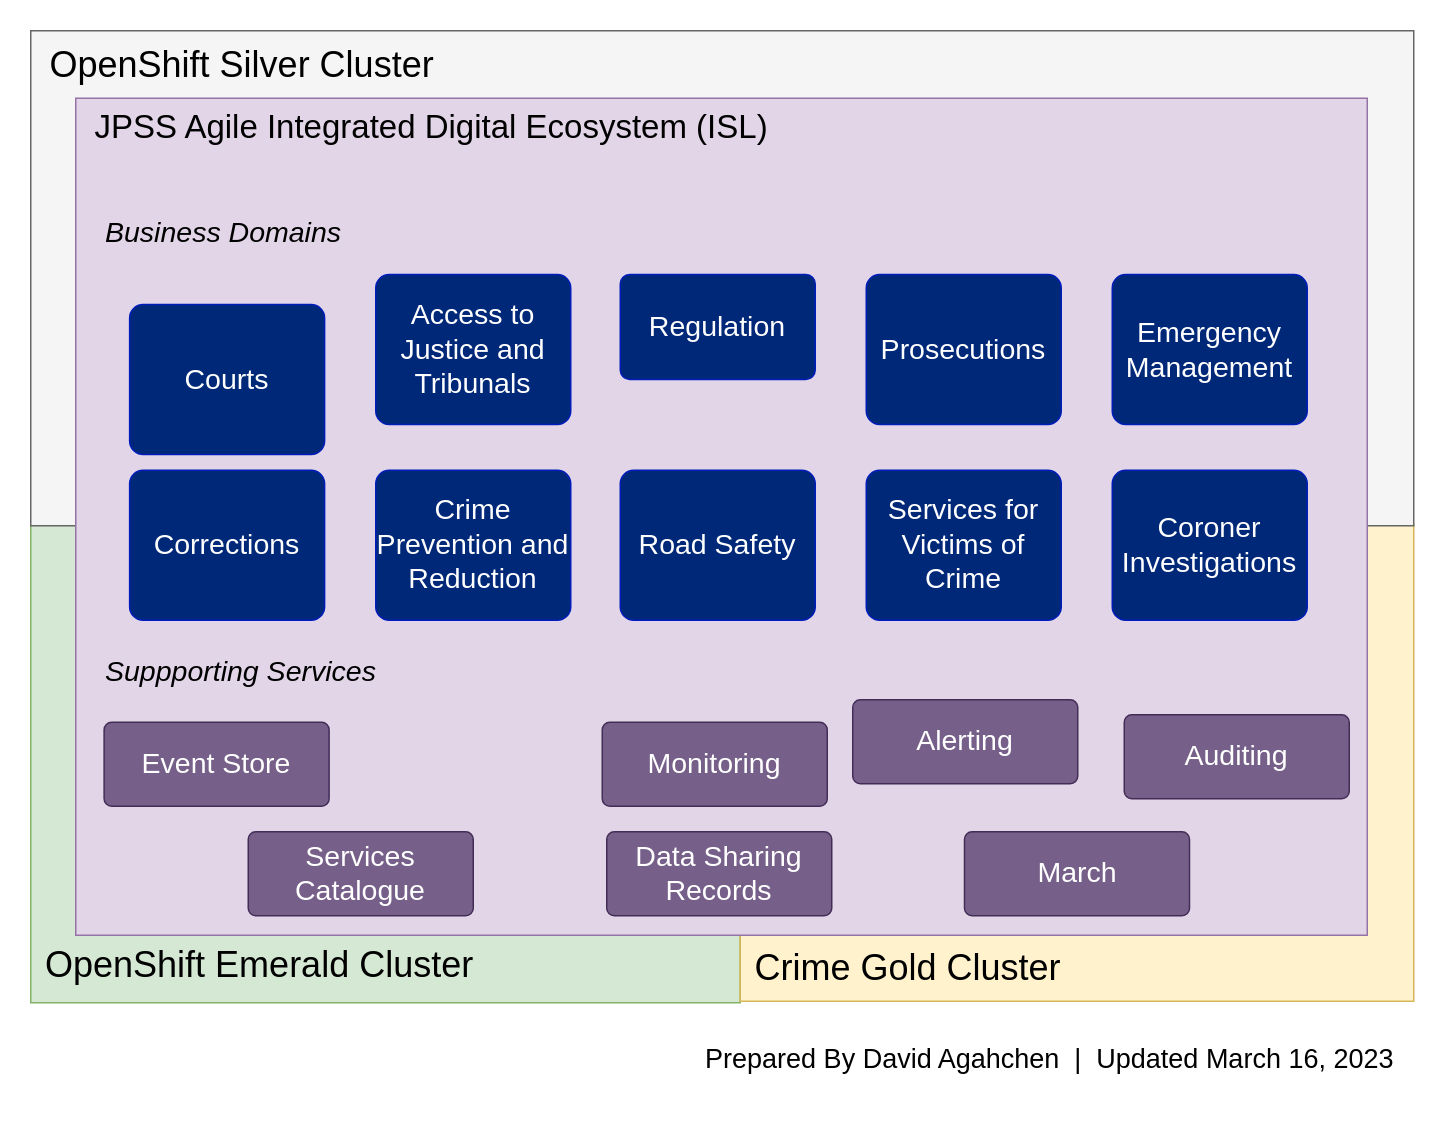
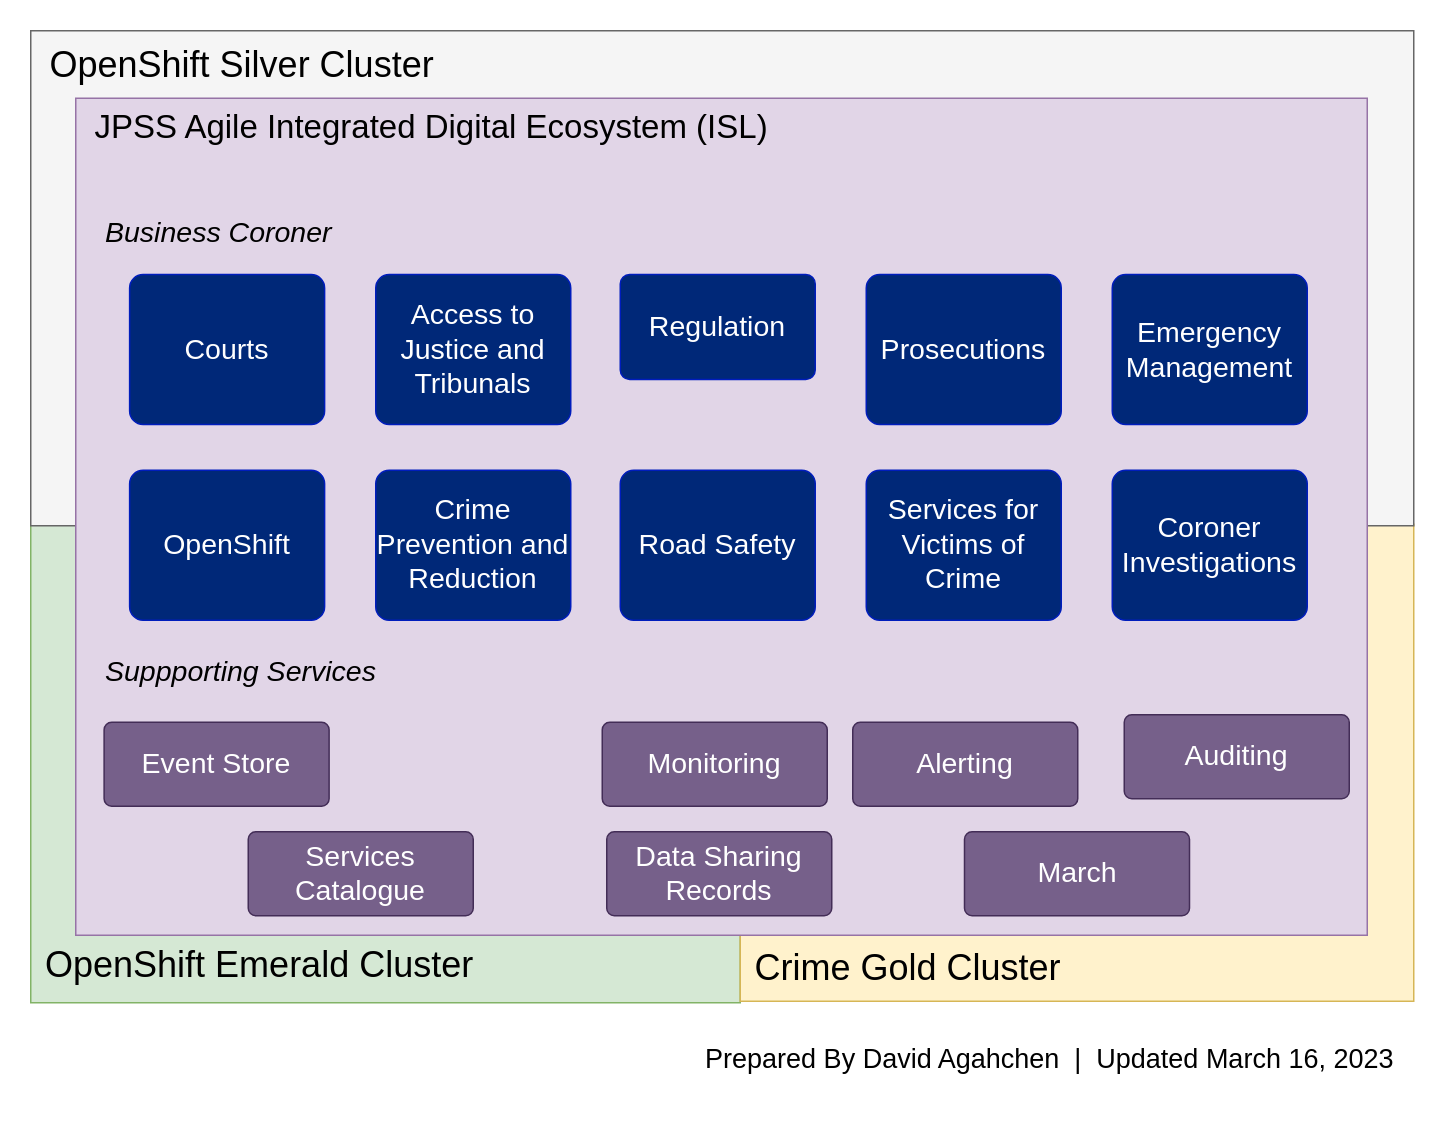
  <mxCell id="0" />
  <mxCell id="1" parent="0" />
  <mxCell id="2" value="" style="rounded=1;whiteSpace=wrap;html=1;fillColor=#d5e8d4;strokeColor=#82b366;fontSize=25;arcSize=0;" parent="1" vertex="1"><mxGeometry x="20" y="349" width="473" height="319" as="geometry" /></mxCell>
  <mxCell id="3" value="" style="rounded=1;whiteSpace=wrap;html=1;fillColor=#fff2cc;strokeColor=#d6b656;fontSize=25;arcSize=0;" parent="1" vertex="1"><mxGeometry x="493" y="349" width="449" height="318" as="geometry" /></mxCell>
  <mxCell id="4" value="" style="rounded=1;whiteSpace=wrap;html=1;fillColor=#f5f5f5;strokeColor=#666666;fontSize=25;arcSize=0;fontColor=#333333;" parent="1" vertex="1"><mxGeometry x="20" y="20" width="922" height="330" as="geometry" /></mxCell>
  <mxCell id="5" value="" style="rounded=1;whiteSpace=wrap;html=1;fillColor=#e1d5e7;strokeColor=#9673a6;fontSize=25;arcSize=0;" parent="1" vertex="1"><mxGeometry x="50" y="65" width="861" height="558" as="geometry" /></mxCell>
  <mxCell id="6" value="&lt;div&gt;&lt;span style=&quot;font-size: 18px ; font-weight: 400&quot;&gt;Prepared By David Agahchen&amp;nbsp; |&amp;nbsp; Updated March 16, 2023&lt;/span&gt;&lt;/div&gt;" style="text;strokeColor=none;fillColor=none;html=1;fontSize=24;fontStyle=1;verticalAlign=middle;align=right;rounded=1;labelBackgroundColor=none;fontColor=#000000;" parent="1" vertex="1"><mxGeometry x="404" y="681" width="526" height="45" as="geometry" /></mxCell>
  <mxCell id="7" value="&lt;span style=&quot;font-weight: 400; font-size: 22px;&quot;&gt;JPSS Agile Integrated Digital Ecosystem (ISL)&lt;/span&gt;" style="text;strokeColor=none;fillColor=none;html=1;fontSize=22;fontStyle=1;verticalAlign=middle;align=left;rounded=1;labelBackgroundColor=none;fontColor=#000000;" parent="1" vertex="1"><mxGeometry x="61" y="62" width="525" height="45" as="geometry" /></mxCell>
- <mxCell id="8" value="Courts" style="rounded=1;whiteSpace=wrap;html=1;fontSize=19;arcSize=9;horizontal=1;verticalAlign=middle;fillColor=#002878;fontColor=#ffffff;strokeColor=#001DBC;" parent="1" vertex="1"><mxGeometry x="85.91" y="202.5" width="130" height="100" as="geometry" /></mxCell>
+ <mxCell id="8" value="Courts" style="rounded=1;whiteSpace=wrap;html=1;fontSize=19;arcSize=9;horizontal=1;verticalAlign=middle;fillColor=#002878;fontColor=#ffffff;strokeColor=#001DBC;" parent="1" vertex="1"><mxGeometry x="85.91" y="182.5" width="130" height="100" as="geometry" /></mxCell>
  <mxCell id="9" value="Event Store" style="rounded=1;whiteSpace=wrap;html=1;fillColor=#76608a;strokeColor=#432D57;fontSize=19;arcSize=9;fontColor=#ffffff;flipH=0;" parent="1" vertex="1"><mxGeometry x="68.91" y="481" width="150" height="56" as="geometry" /></mxCell>
  <mxCell id="10" value="&lt;span style=&quot;font-weight: 400&quot;&gt;OpenShift Silver Cluster&lt;/span&gt;" style="text;strokeColor=none;fillColor=none;html=1;fontSize=24;fontStyle=1;verticalAlign=middle;align=left;rounded=1;labelBackgroundColor=none;fontColor=#000000;" parent="1" vertex="1"><mxGeometry x="31" y="20" width="405" height="45" as="geometry" /></mxCell>
  <mxCell id="11" value="&lt;span style=&quot;font-weight: 400&quot;&gt;OpenShift Emerald Cluster&lt;/span&gt;" style="text;strokeColor=none;fillColor=none;html=1;fontSize=24;fontStyle=1;verticalAlign=middle;align=left;rounded=1;labelBackgroundColor=none;fontColor=#000000;" parent="1" vertex="1"><mxGeometry x="28" y="620" width="405" height="45" as="geometry" /></mxCell>
  <mxCell id="12" value="&lt;span style=&quot;font-weight: 400&quot;&gt;Crime Gold Cluster&lt;/span&gt;" style="text;strokeColor=none;fillColor=none;html=1;fontSize=24;fontStyle=1;verticalAlign=middle;align=left;rounded=1;labelBackgroundColor=none;fontColor=#000000;" parent="1" vertex="1"><mxGeometry x="501" y="622" width="263" height="45" as="geometry" /></mxCell>
- <mxCell id="13" value="Corrections" style="rounded=1;whiteSpace=wrap;html=1;fontSize=19;arcSize=9;fillColor=#002878;fontColor=#ffffff;strokeColor=#001DBC;" parent="1" vertex="1"><mxGeometry x="85.91" y="313" width="130" height="100" as="geometry" /></mxCell>
+ <mxCell id="13" value="OpenShift" style="rounded=1;whiteSpace=wrap;html=1;fontSize=19;arcSize=9;fillColor=#002878;fontColor=#ffffff;strokeColor=#001DBC;" parent="1" vertex="1"><mxGeometry x="85.91" y="313" width="130" height="100" as="geometry" /></mxCell>
  <mxCell id="14" value="Crime Prevention and Reduction" style="rounded=1;whiteSpace=wrap;html=1;fontSize=19;arcSize=9;fillColor=#002878;fontColor=#ffffff;strokeColor=#001DBC;" parent="1" vertex="1"><mxGeometry x="250" y="313" width="130" height="100" as="geometry" /></mxCell>
  <mxCell id="15" value="Access to Justice and Tribunals" style="rounded=1;whiteSpace=wrap;html=1;fontSize=19;arcSize=9;horizontal=1;verticalAlign=middle;fillColor=#002878;fontColor=#ffffff;strokeColor=#001DBC;" parent="1" vertex="1"><mxGeometry x="250" y="182.5" width="130" height="100" as="geometry" /></mxCell>
  <mxCell id="16" value="Regulation" style="rounded=1;whiteSpace=wrap;html=1;fontSize=19;arcSize=9;horizontal=1;verticalAlign=middle;fillColor=#002878;fontColor=#ffffff;strokeColor=#001DBC;" parent="1" vertex="1"><mxGeometry x="413" y="182.5" width="130" height="70" as="geometry" /></mxCell>
  <mxCell id="17" value="Prosecutions" style="rounded=1;whiteSpace=wrap;html=1;fontSize=19;arcSize=9;horizontal=1;verticalAlign=middle;fillColor=#002878;fontColor=#ffffff;strokeColor=#001DBC;" parent="1" vertex="1"><mxGeometry x="577" y="182.5" width="130" height="100" as="geometry" /></mxCell>
  <mxCell id="18" value="Emergency Management" style="rounded=1;whiteSpace=wrap;html=1;fontSize=19;arcSize=9;horizontal=1;verticalAlign=middle;fillColor=#002878;fontColor=#ffffff;strokeColor=#001DBC;" parent="1" vertex="1"><mxGeometry x="741" y="182.5" width="130" height="100" as="geometry" /></mxCell>
  <mxCell id="19" value="Road Safety" style="rounded=1;whiteSpace=wrap;html=1;fontSize=19;arcSize=9;fillColor=#002878;fontColor=#ffffff;strokeColor=#001DBC;" parent="1" vertex="1"><mxGeometry x="413" y="313" width="130" height="100" as="geometry" /></mxCell>
  <mxCell id="20" value="Services for Victims of Crime" style="rounded=1;whiteSpace=wrap;html=1;fontSize=19;arcSize=9;fillColor=#002878;fontColor=#ffffff;strokeColor=#001DBC;" parent="1" vertex="1"><mxGeometry x="577" y="313" width="130" height="100" as="geometry" /></mxCell>
  <mxCell id="21" value="Coroner Investigations" style="rounded=1;whiteSpace=wrap;html=1;fontSize=19;arcSize=9;fillColor=#002878;fontColor=#ffffff;strokeColor=#001DBC;" parent="1" vertex="1"><mxGeometry x="741" y="313" width="130" height="100" as="geometry" /></mxCell>
- <mxCell id="22" value="&lt;span style=&quot;font-weight: 400; font-size: 19px;&quot;&gt;Business Domains&lt;/span&gt;" style="text;strokeColor=none;fillColor=none;html=1;fontSize=19;fontStyle=3;verticalAlign=middle;align=left;rounded=1;labelBackgroundColor=none;fontColor=#000000;" parent="1" vertex="1"><mxGeometry x="68" y="132" width="180" height="45" as="geometry" /></mxCell>
+ <mxCell id="22" value="&lt;span style=&quot;font-weight: 400; font-size: 19px;&quot;&gt;Business Coroner&lt;/span&gt;" style="text;strokeColor=none;fillColor=none;html=1;fontSize=19;fontStyle=3;verticalAlign=middle;align=left;rounded=1;labelBackgroundColor=none;fontColor=#000000;" parent="1" vertex="1"><mxGeometry x="68" y="132" width="180" height="45" as="geometry" /></mxCell>
  <mxCell id="23" value="&lt;span style=&quot;font-weight: 400; font-size: 19px;&quot;&gt;Suppporting Services&lt;/span&gt;" style="text;strokeColor=none;fillColor=none;html=1;fontSize=19;fontStyle=3;verticalAlign=middle;align=left;rounded=1;labelBackgroundColor=none;fontColor=#000000;" parent="1" vertex="1"><mxGeometry x="68" y="425" width="193" height="45" as="geometry" /></mxCell>
  <mxCell id="24" value="Monitoring" style="rounded=1;whiteSpace=wrap;html=1;fillColor=#76608a;strokeColor=#432D57;fontSize=19;arcSize=9;fontColor=#ffffff;flipH=0;" parent="1" vertex="1"><mxGeometry x="401" y="481" width="150" height="56" as="geometry" /></mxCell>
- <mxCell id="25" value="Alerting" style="rounded=1;whiteSpace=wrap;html=1;fillColor=#76608a;strokeColor=#432D57;fontSize=19;arcSize=9;fontColor=#ffffff;flipH=0;" parent="1" vertex="1"><mxGeometry x="568" y="466" width="150" height="56" as="geometry" /></mxCell>
+ <mxCell id="25" value="Alerting" style="rounded=1;whiteSpace=wrap;html=1;fillColor=#76608a;strokeColor=#432D57;fontSize=19;arcSize=9;fontColor=#ffffff;flipH=0;" parent="1" vertex="1"><mxGeometry x="568" y="481" width="150" height="56" as="geometry" /></mxCell>
  <mxCell id="26" value="Auditing" style="rounded=1;whiteSpace=wrap;html=1;fillColor=#76608a;strokeColor=#432D57;fontSize=19;arcSize=9;fontColor=#ffffff;flipH=0;" parent="1" vertex="1"><mxGeometry x="749" y="476" width="150" height="56" as="geometry" /></mxCell>
  <mxCell id="27" value="Services Catalogue" style="rounded=1;whiteSpace=wrap;html=1;fillColor=#76608a;strokeColor=#432D57;fontSize=19;arcSize=9;fontColor=#ffffff;flipH=0;" parent="1" vertex="1"><mxGeometry x="165" y="554" width="150" height="56" as="geometry" /></mxCell>
  <mxCell id="28" value="Data Sharing Records" style="rounded=1;whiteSpace=wrap;html=1;fillColor=#76608a;strokeColor=#432D57;fontSize=19;arcSize=9;fontColor=#ffffff;flipH=0;" parent="1" vertex="1"><mxGeometry x="404" y="554" width="150" height="56" as="geometry" /></mxCell>
  <mxCell id="29" value="March" style="rounded=1;whiteSpace=wrap;html=1;fillColor=#76608a;strokeColor=#432D57;fontSize=19;arcSize=9;fontColor=#ffffff;flipH=0;" parent="1" vertex="1"><mxGeometry x="642.5" y="554" width="150" height="56" as="geometry" /></mxCell>
